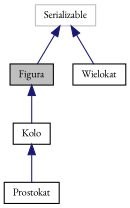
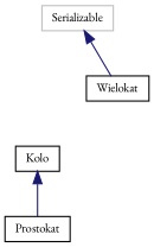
  digraph {
    fontname="EB Garamond"
    node [color=black fillcolor=white fontname="EB Garamond" fontsize=10 shape=record style=filled]
    edge [color=midnightblue dir=back fontname="EB Garamond" fontsize=10 labelfontname=Helvetica labelfontsize=10 style=solid]
-   n1 [fillcolor=grey75 fontcolor=black height=0.2 label=Figura width=0.4]
    n2 [height=0.2 label=Kolo width=0.4]
    n3 [height=0.2 label=Prostokat width=0.4]
    n4 [height=0.2 label=Wielokat width=0.4]
    n5 [color=grey75 height=0.2 label=Serializable width=0.4]
-   n1 -> n2
    n2 -> n3
-   n5 -> n1
    n5 -> n4
  }
